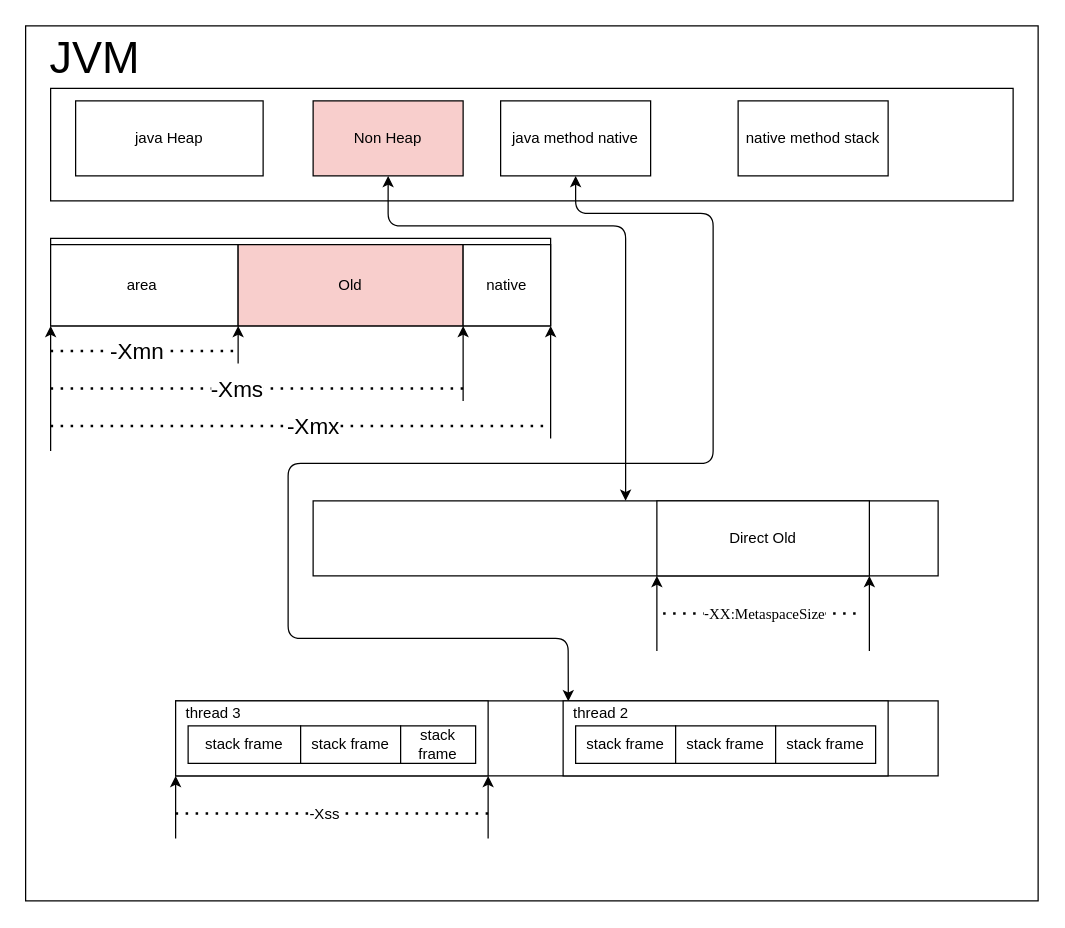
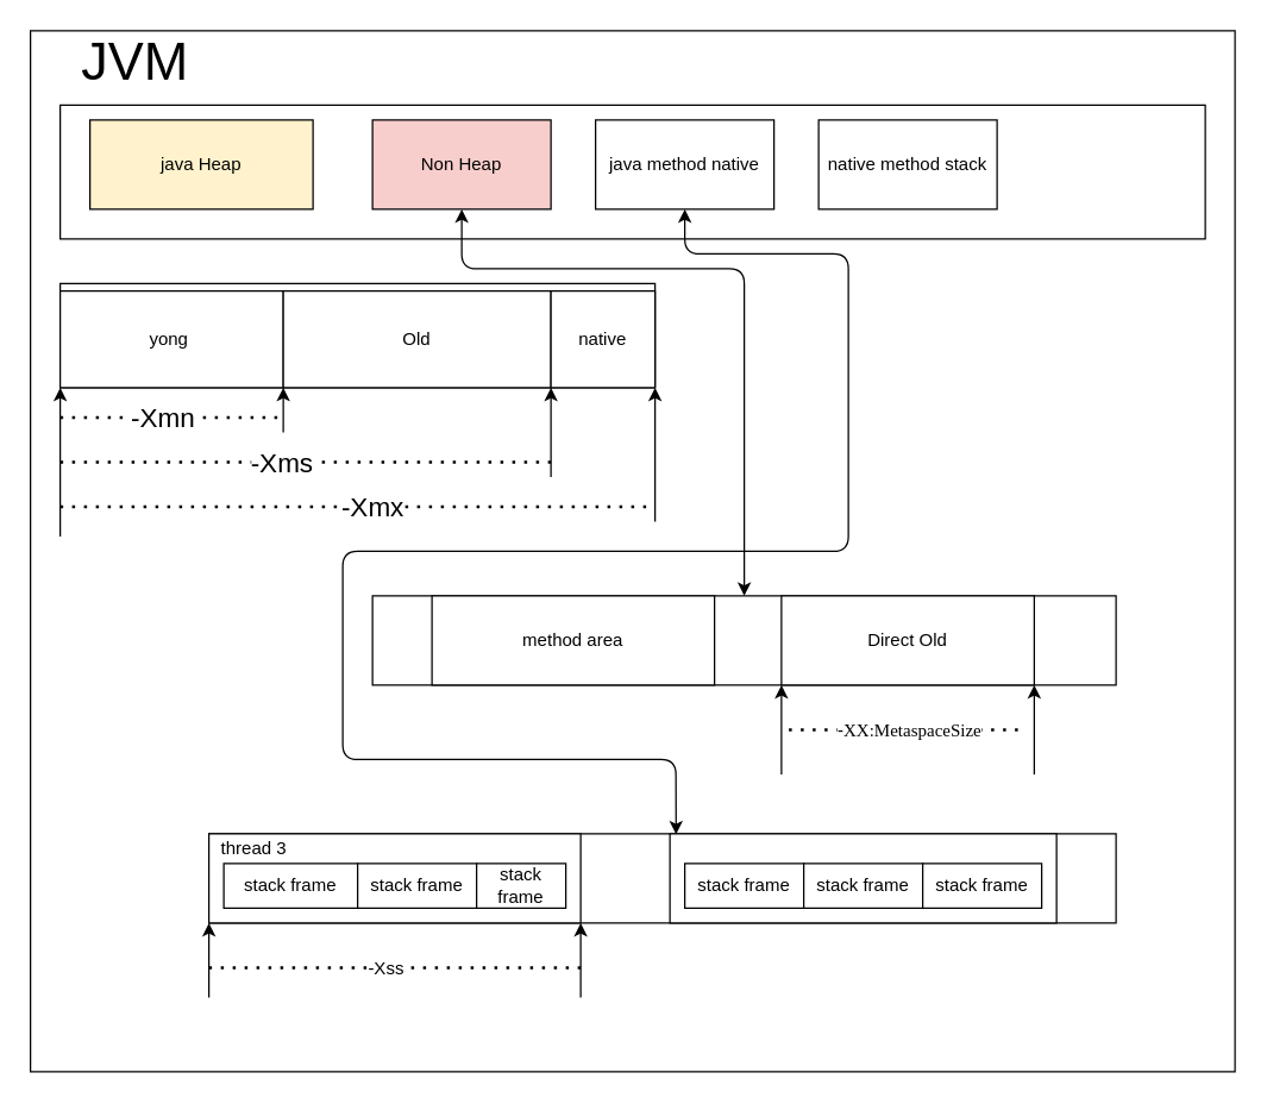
  <mxCell id="0" />
  <mxCell id="1" parent="0" />
  <mxCell id="2" value="" style="rounded=0;whiteSpace=wrap;html=1;" vertex="1" parent="1"><mxGeometry x="30" y="130" width="300" height="120" as="geometry" /></mxCell>
  <mxCell id="3" value="" style="rounded=0;whiteSpace=wrap;html=1;" vertex="1" parent="1"><mxGeometry x="30" y="140" width="310" height="120" as="geometry" /></mxCell>
  <mxCell id="4" value="" style="rounded=0;whiteSpace=wrap;html=1;" vertex="1" parent="1"><mxGeometry x="20" y="20" width="810" height="700" as="geometry" /></mxCell>
- <mxCell id="5" value="&lt;font style=&quot;font-size: 36px&quot;&gt;JVM&lt;/font&gt;" style="text;html=1;resizable=0;autosize=1;align=center;verticalAlign=middle;points=[];fillColor=none;strokeColor=none;rounded=0;" vertex="1" parent="1"><mxGeometry x="30" y="30" width="90" height="30" as="geometry" /></mxCell>
+ <mxCell id="5" value="&lt;font style=&quot;font-size: 36px&quot;&gt;JVM&lt;/font&gt;" style="text;html=1;resizable=0;autosize=1;align=center;verticalAlign=middle;points=[];fillColor=none;strokeColor=none;rounded=0;" vertex="1" parent="1"><mxGeometry x="45" y="25" width="90" height="30" as="geometry" /></mxCell>
  <mxCell id="6" value="" style="rounded=0;whiteSpace=wrap;html=1;" vertex="1" parent="1"><mxGeometry x="40" y="70" width="770" height="90" as="geometry" /></mxCell>
- <mxCell id="7" value="java Heap" style="rounded=0;whiteSpace=wrap;html=1;" vertex="1" parent="1"><mxGeometry x="60" y="80" width="150" height="60" as="geometry" /></mxCell>
+ <mxCell id="7" value="java Heap" style="rounded=0;whiteSpace=wrap;html=1;fillColor=#fff2cc;" vertex="1" parent="1"><mxGeometry x="60" y="80" width="150" height="60" as="geometry" /></mxCell>
  <mxCell id="8" value="Non Heap" style="rounded=0;whiteSpace=wrap;html=1;fillColor=#f8cecc;" vertex="1" parent="1"><mxGeometry x="250" y="80" width="120" height="60" as="geometry" /></mxCell>
  <mxCell id="9" value="java method native" style="rounded=0;whiteSpace=wrap;html=1;" vertex="1" parent="1"><mxGeometry x="400" y="80" width="120" height="60" as="geometry" /></mxCell>
- <mxCell id="10" value="native method stack" style="rounded=0;whiteSpace=wrap;html=1;" vertex="1" parent="1"><mxGeometry x="590" y="80" width="120" height="60" as="geometry" /></mxCell>
+ <mxCell id="10" value="native method stack" style="rounded=0;whiteSpace=wrap;html=1;" vertex="1" parent="1"><mxGeometry x="550" y="80" width="120" height="60" as="geometry" /></mxCell>
  <mxCell id="11" value="" style="rounded=0;whiteSpace=wrap;html=1;" vertex="1" parent="1"><mxGeometry x="40" y="190" width="400" height="70" as="geometry" /></mxCell>
- <mxCell id="12" value="area&amp;nbsp;" style="rounded=0;whiteSpace=wrap;html=1;" vertex="1" parent="1"><mxGeometry x="40" y="195" width="150" height="65" as="geometry" /></mxCell>
- <mxCell id="13" value="Old" style="rounded=0;whiteSpace=wrap;html=1;fillColor=#f8cecc;" vertex="1" parent="1"><mxGeometry x="190" y="195" width="180" height="65" as="geometry" /></mxCell>
+ <mxCell id="12" value="yong&amp;nbsp;" style="rounded=0;whiteSpace=wrap;html=1;" vertex="1" parent="1"><mxGeometry x="40" y="195" width="150" height="65" as="geometry" /></mxCell>
+ <mxCell id="13" value="Old" style="rounded=0;whiteSpace=wrap;html=1;" vertex="1" parent="1"><mxGeometry x="190" y="195" width="180" height="65" as="geometry" /></mxCell>
  <mxCell id="14" value="" style="endArrow=none;dashed=1;html=1;dashPattern=1 3;strokeWidth=2;" edge="1" parent="1"><mxGeometry width="50" height="50" relative="1" as="geometry"><mxPoint x="40" y="340" as="sourcePoint" /><mxPoint x="440" y="340" as="targetPoint" /></mxGeometry></mxCell>
  <mxCell id="15" value="&lt;font style=&quot;font-size: 18px&quot;&gt;-Xmx&lt;/font&gt;" style="edgeLabel;html=1;align=center;verticalAlign=middle;resizable=0;points=[];" vertex="1" connectable="0" parent="14"><mxGeometry x="-0.143" y="-1" relative="1" as="geometry"><mxPoint x="38.67" y="-1" as="offset" /></mxGeometry></mxCell>
  <mxCell id="16" value="" style="endArrow=none;dashed=1;html=1;dashPattern=1 3;strokeWidth=2;" edge="1" parent="1"><mxGeometry width="50" height="50" relative="1" as="geometry"><mxPoint x="40" y="310" as="sourcePoint" /><mxPoint x="370" y="310" as="targetPoint" /></mxGeometry></mxCell>
  <mxCell id="17" value="&lt;font style=&quot;font-size: 18px&quot;&gt;-Xms&lt;/font&gt;" style="edgeLabel;html=1;align=center;verticalAlign=middle;resizable=0;points=[];" vertex="1" connectable="0" parent="16"><mxGeometry x="-0.103" y="-3" relative="1" as="geometry"><mxPoint y="-3" as="offset" /></mxGeometry></mxCell>
  <mxCell id="18" value="" style="endArrow=none;dashed=1;html=1;dashPattern=1 3;strokeWidth=2;" edge="1" parent="1"><mxGeometry width="50" height="50" relative="1" as="geometry"><mxPoint x="40" y="280" as="sourcePoint" /><mxPoint x="190" y="280" as="targetPoint" /></mxGeometry></mxCell>
  <mxCell id="19" value="&lt;font style=&quot;font-size: 18px&quot;&gt;-Xmn&lt;/font&gt;" style="edgeLabel;html=1;align=center;verticalAlign=middle;resizable=0;points=[];" vertex="1" connectable="0" parent="18"><mxGeometry x="-0.103" y="-3" relative="1" as="geometry"><mxPoint x="1" y="-3" as="offset" /></mxGeometry></mxCell>
  <mxCell id="20" value="" style="endArrow=classic;html=1;entryX=0;entryY=1;entryDx=0;entryDy=0;" edge="1" parent="1" target="11"><mxGeometry width="50" height="50" relative="1" as="geometry"><mxPoint x="40" y="360" as="sourcePoint" /><mxPoint x="100" y="355" as="targetPoint" /></mxGeometry></mxCell>
  <mxCell id="21" value="" style="endArrow=classic;html=1;" edge="1" parent="1"><mxGeometry width="50" height="50" relative="1" as="geometry"><mxPoint x="440" y="350" as="sourcePoint" /><mxPoint x="440" y="260" as="targetPoint" /></mxGeometry></mxCell>
  <mxCell id="22" value="" style="endArrow=classic;html=1;" edge="1" parent="1"><mxGeometry width="50" height="50" relative="1" as="geometry"><mxPoint x="370" y="320" as="sourcePoint" /><mxPoint x="370" y="260" as="targetPoint" /></mxGeometry></mxCell>
  <mxCell id="23" value="" style="endArrow=classic;html=1;entryX=0;entryY=1;entryDx=0;entryDy=0;" edge="1" parent="1" target="13"><mxGeometry width="50" height="50" relative="1" as="geometry"><mxPoint x="190" y="290" as="sourcePoint" /><mxPoint x="190" y="250" as="targetPoint" /></mxGeometry></mxCell>
  <mxCell id="24" value="" style="rounded=0;whiteSpace=wrap;html=1;" vertex="1" parent="1"><mxGeometry x="250" y="400" width="500" height="60" as="geometry" /></mxCell>
  <mxCell id="25" value="" style="endArrow=classic;startArrow=classic;html=1;entryX=0.5;entryY=1;entryDx=0;entryDy=0;" edge="1" parent="1" target="8"><mxGeometry width="50" height="50" relative="1" as="geometry"><mxPoint x="500" y="400" as="sourcePoint" /><mxPoint x="450" y="150" as="targetPoint" /><Array as="points"><mxPoint x="500" y="290" /><mxPoint x="500" y="180" /><mxPoint x="410" y="180" /><mxPoint x="310" y="180" /></Array></mxGeometry></mxCell>
+ <mxCell id="26" value="method area" style="rounded=0;whiteSpace=wrap;html=1;" vertex="1" parent="1"><mxGeometry x="290" y="400" width="190" height="60" as="geometry" /></mxCell>
  <mxCell id="27" value="Direct Old" style="rounded=0;whiteSpace=wrap;html=1;" vertex="1" parent="1"><mxGeometry x="525" y="400" width="170" height="60" as="geometry" /></mxCell>
  <mxCell id="28" value="" style="endArrow=classic;html=1;entryX=0;entryY=1;entryDx=0;entryDy=0;" edge="1" parent="1"><mxGeometry width="50" height="50" relative="1" as="geometry"><mxPoint x="525" y="520" as="sourcePoint" /><mxPoint x="525" y="460" as="targetPoint" /></mxGeometry></mxCell>
  <mxCell id="29" value="" style="endArrow=classic;html=1;entryX=0;entryY=1;entryDx=0;entryDy=0;" edge="1" parent="1"><mxGeometry width="50" height="50" relative="1" as="geometry"><mxPoint x="695" y="520" as="sourcePoint" /><mxPoint x="695" y="460" as="targetPoint" /></mxGeometry></mxCell>
  <mxCell id="30" value="" style="endArrow=none;dashed=1;html=1;dashPattern=1 3;strokeWidth=2;" edge="1" parent="1"><mxGeometry width="50" height="50" relative="1" as="geometry"><mxPoint x="530" y="490" as="sourcePoint" /><mxPoint x="690" y="490" as="targetPoint" /></mxGeometry></mxCell>
  <mxCell id="31" value="&lt;font&gt;&lt;font style=&quot;font-size: 12px&quot;&gt;-&lt;span style=&quot;background-color: rgba(0 , 0 , 0 , 0) ; font-family: &amp;#34;microsoft yahei&amp;#34; , &amp;#34;stxihei&amp;#34; ; text-align: left&quot;&gt;XX:MetaspaceSize&lt;/span&gt;&lt;/font&gt;&lt;br&gt;&lt;/font&gt;" style="edgeLabel;html=1;align=center;verticalAlign=middle;resizable=0;points=[];" vertex="1" connectable="0" parent="30"><mxGeometry x="-0.143" y="-1" relative="1" as="geometry"><mxPoint x="11.33" y="-1" as="offset" /></mxGeometry></mxCell>
  <mxCell id="32" value="" style="rounded=0;whiteSpace=wrap;html=1;" vertex="1" parent="1"><mxGeometry x="140" y="560" width="610" height="60" as="geometry" /></mxCell>
  <mxCell id="33" value="" style="endArrow=classic;startArrow=classic;html=1;exitX=0.515;exitY=0.006;exitDx=0;exitDy=0;exitPerimeter=0;" edge="1" parent="1" source="32"><mxGeometry width="50" height="50" relative="1" as="geometry"><mxPoint x="510" y="410" as="sourcePoint" /><mxPoint x="460" y="140" as="targetPoint" /><Array as="points"><mxPoint x="454" y="510" /><mxPoint x="230" y="510" /><mxPoint x="230" y="370" /><mxPoint x="570" y="370" /><mxPoint x="570" y="170" /><mxPoint x="460" y="170" /><mxPoint x="460" y="140" /></Array></mxGeometry></mxCell>
  <mxCell id="34" value="" style="rounded=0;whiteSpace=wrap;html=1;" vertex="1" parent="1"><mxGeometry x="140" y="560" width="250" height="60" as="geometry" /></mxCell>
  <mxCell id="35" value="native" style="rounded=0;whiteSpace=wrap;html=1;" vertex="1" parent="1"><mxGeometry x="370" y="195" width="70" height="65" as="geometry" /></mxCell>
  <mxCell id="36" value="" style="rounded=0;whiteSpace=wrap;html=1;" vertex="1" parent="1"><mxGeometry x="450" y="560" width="260" height="60" as="geometry" /></mxCell>
  <mxCell id="37" value="&lt;font style=&quot;font-size: 12px&quot;&gt;thread 3&lt;br&gt;&lt;/font&gt;" style="text;html=1;resizable=0;autosize=1;align=center;verticalAlign=middle;points=[];fillColor=none;strokeColor=none;rounded=0;" vertex="1" parent="1"><mxGeometry x="140" y="560" width="60" height="20" as="geometry" /></mxCell>
- <mxCell id="38" value="&lt;font style=&quot;font-size: 12px&quot;&gt;thread 2&lt;br&gt;&lt;/font&gt;" style="text;html=1;resizable=0;autosize=1;align=center;verticalAlign=middle;points=[];fillColor=none;strokeColor=none;rounded=0;" vertex="1" parent="1"><mxGeometry x="450" y="560" width="60" height="20" as="geometry" /></mxCell>
  <mxCell id="39" value="stack frame" style="rounded=0;whiteSpace=wrap;html=1;" vertex="1" parent="1"><mxGeometry x="150" y="580" width="90" height="30" as="geometry" /></mxCell>
  <mxCell id="40" value="stack frame" style="rounded=0;whiteSpace=wrap;html=1;" vertex="1" parent="1"><mxGeometry x="240" y="580" width="80" height="30" as="geometry" /></mxCell>
  <mxCell id="41" value="stack frame" style="rounded=0;whiteSpace=wrap;html=1;" vertex="1" parent="1"><mxGeometry x="320" y="580" width="60" height="30" as="geometry" /></mxCell>
  <mxCell id="42" value="stack frame" style="rounded=0;whiteSpace=wrap;html=1;" vertex="1" parent="1"><mxGeometry x="460" y="580" width="80" height="30" as="geometry" /></mxCell>
  <mxCell id="43" value="stack frame" style="rounded=0;whiteSpace=wrap;html=1;" vertex="1" parent="1"><mxGeometry x="540" y="580" width="80" height="30" as="geometry" /></mxCell>
  <mxCell id="44" value="stack frame" style="rounded=0;whiteSpace=wrap;html=1;" vertex="1" parent="1"><mxGeometry x="620" y="580" width="80" height="30" as="geometry" /></mxCell>
  <mxCell id="45" value="" style="endArrow=classic;html=1;entryX=0;entryY=1;entryDx=0;entryDy=0;" edge="1" parent="1"><mxGeometry width="50" height="50" relative="1" as="geometry"><mxPoint x="140" y="670" as="sourcePoint" /><mxPoint x="140" y="620" as="targetPoint" /></mxGeometry></mxCell>
  <mxCell id="46" value="" style="endArrow=classic;html=1;entryX=0;entryY=1;entryDx=0;entryDy=0;" edge="1" parent="1"><mxGeometry width="50" height="50" relative="1" as="geometry"><mxPoint x="390" y="670" as="sourcePoint" /><mxPoint x="390" y="620" as="targetPoint" /></mxGeometry></mxCell>
  <mxCell id="47" value="" style="endArrow=none;dashed=1;html=1;dashPattern=1 3;strokeWidth=2;" edge="1" parent="1"><mxGeometry width="50" height="50" relative="1" as="geometry"><mxPoint x="140" y="650" as="sourcePoint" /><mxPoint x="390" y="650" as="targetPoint" /></mxGeometry></mxCell>
  <mxCell id="48" value="&lt;font&gt;&lt;span style=&quot;font-size: 12px&quot;&gt;-Xss&lt;/span&gt;&lt;br&gt;&lt;/font&gt;" style="edgeLabel;html=1;align=center;verticalAlign=middle;resizable=0;points=[];" vertex="1" connectable="0" parent="47"><mxGeometry x="-0.143" y="-1" relative="1" as="geometry"><mxPoint x="11.33" y="-1" as="offset" /></mxGeometry></mxCell>
